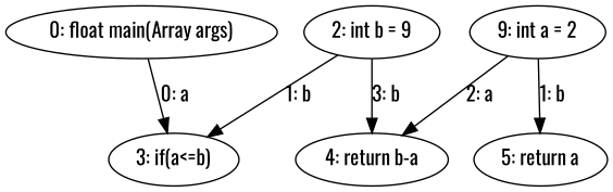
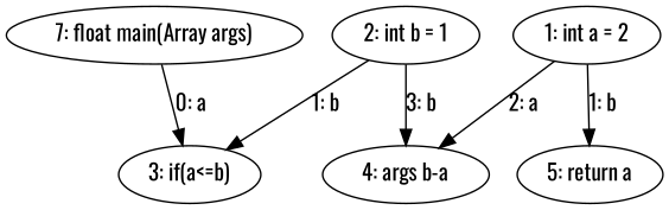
  digraph {
    fontname=Oswald
    node [fontname=Oswald]
    edge [fontname=Oswald]
-   n1 [label="0: float main(Array args)"]
+   n1 [label="7: float main(Array args)"]
    n2 [label="3: if(a<=b)"]
-   n3 [label="9: int a = 2"]
-   n4 [label="4: return b-a"]
+   n3 [label="1: int a = 2"]
+   n4 [label="4: args b-a"]
    n5 [label="5: return a"]
-   n6 [label="2: int b = 9"]
+   n6 [label="2: int b = 1"]
    n1 -> n2 [label="0: a"]
    n3 -> n4 [label="2: a"]
    n3 -> n5 [label="1: b"]
    n6 -> n2 [label="1: b"]
    n6 -> n4 [label="3: b"]
  }
